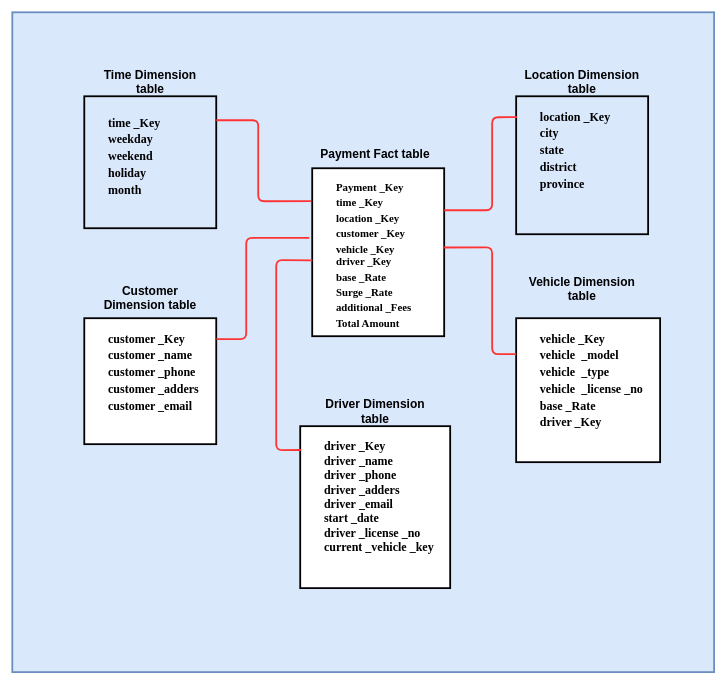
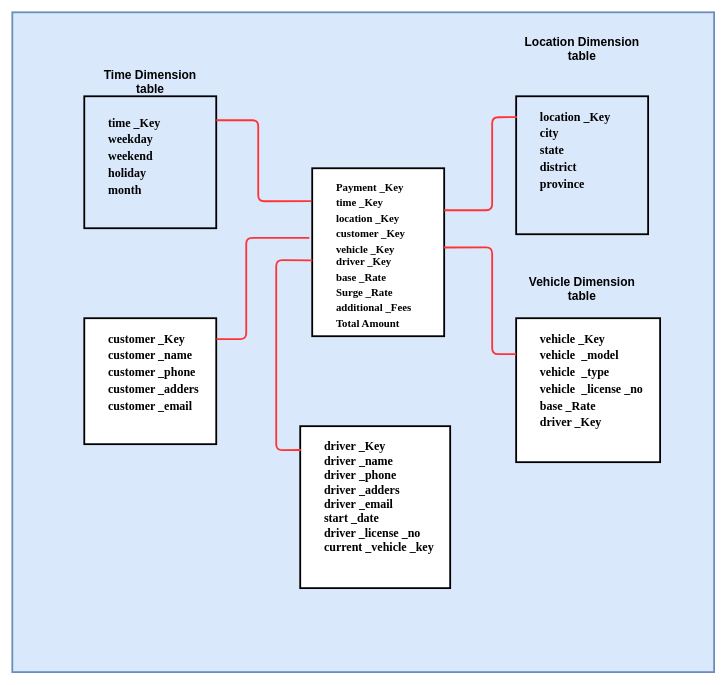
  <mxCell id="0" />
  <mxCell id="1" parent="0" />
  <mxCell id="2" value="" style="rounded=0;whiteSpace=wrap;html=1;strokeColor=#6c8ebf;strokeWidth=3;fillColor=#dae8fc;" parent="1" vertex="1"><mxGeometry width="1170" height="1100" as="geometry" x="20" y="20" /></mxCell>
  <mxCell id="3" value="&lt;p style=&quot;margin: 0px ; margin-top: 4px ; text-align: center ; text-decoration: underline&quot;&gt;&lt;/p&gt;&lt;p style=&quot;margin: 4px 0px 0px ; text-align: center&quot;&gt;&lt;b&gt;&lt;br&gt;&lt;/b&gt;&lt;/p&gt;&lt;blockquote style=&quot;margin: 0px 0px 0px 40px ; border: none ; padding: 0px ; font-size: 18px&quot;&gt;&lt;p style=&quot;margin: 4px 0px 0px&quot;&gt;&lt;font face=&quot;Times New Roman&quot; style=&quot;font-size: 18px&quot; color=&quot;#000000&quot;&gt;&lt;b&gt;Payment _Key&lt;/b&gt;&lt;/font&gt;&lt;/p&gt;&lt;p style=&quot;margin: 4px 0px 0px&quot;&gt;&lt;font face=&quot;Times New Roman&quot; style=&quot;font-size: 18px&quot; color=&quot;#000000&quot;&gt;&lt;b&gt;time _Key&lt;/b&gt;&lt;/font&gt;&lt;/p&gt;&lt;p style=&quot;margin: 4px 0px 0px&quot;&gt;&lt;b style=&quot;color: rgb(0 , 0 , 0) ; font-family: &amp;#34;times new roman&amp;#34;&quot;&gt;location _Key&lt;/b&gt;&lt;br&gt;&lt;/p&gt;&lt;p style=&quot;margin: 4px 0px 0px&quot;&gt;&lt;font face=&quot;Times New Roman&quot; style=&quot;font-size: 18px&quot; color=&quot;#000000&quot;&gt;&lt;b&gt;customer _Key&lt;/b&gt;&lt;/font&gt;&lt;/p&gt;&lt;p style=&quot;margin: 4px 0px 0px&quot;&gt;&lt;b style=&quot;color: rgb(0 , 0 , 0) ; font-family: &amp;#34;times new roman&amp;#34;&quot;&gt;vehicle _Key&lt;/b&gt;&lt;br&gt;&lt;/p&gt;&lt;div&gt;&lt;b style=&quot;color: rgb(0 , 0 , 0) ; font-family: &amp;#34;times new roman&amp;#34;&quot;&gt;driver _Key&lt;/b&gt;&lt;br&gt;&lt;/div&gt;&lt;p style=&quot;margin: 4px 0px 0px&quot;&gt;&lt;font face=&quot;Times New Roman&quot; style=&quot;font-size: 18px&quot; color=&quot;#000000&quot;&gt;&lt;b&gt;base _Rate&lt;/b&gt;&lt;/font&gt;&lt;/p&gt;&lt;p style=&quot;margin: 4px 0px 0px&quot;&gt;&lt;font face=&quot;Times New Roman&quot; style=&quot;font-size: 18px&quot; color=&quot;#000000&quot;&gt;&lt;b&gt;Surge _Rate&lt;/b&gt;&lt;/font&gt;&lt;/p&gt;&lt;p style=&quot;margin: 4px 0px 0px&quot;&gt;&lt;font face=&quot;Times New Roman&quot; style=&quot;font-size: 18px&quot; color=&quot;#000000&quot;&gt;&lt;b&gt;additional _Fees&lt;/b&gt;&lt;/font&gt;&lt;/p&gt;&lt;p style=&quot;margin: 4px 0px 0px&quot;&gt;&lt;font face=&quot;Times New Roman&quot; style=&quot;font-size: 18px&quot; color=&quot;#000000&quot;&gt;&lt;b&gt;Total Amount&lt;/b&gt;&lt;/font&gt;&lt;/p&gt;&lt;/blockquote&gt;" style="verticalAlign=top;align=left;overflow=fill;fontSize=12;fontFamily=Helvetica;html=1;strokeWidth=3;fillColor=#FFFFFF;strokeColor=#000000;fontColor=#333333;" parent="1" vertex="1"><mxGeometry x="520" y="280" width="220" height="280" as="geometry" /></mxCell>
  <mxCell id="4" value="&lt;p style=&quot;margin: 0px ; margin-top: 4px ; text-align: center ; text-decoration: underline&quot;&gt;&lt;/p&gt;&lt;p style=&quot;margin: 4px 0px 0px ; text-align: center&quot;&gt;&lt;b&gt;&lt;br&gt;&lt;/b&gt;&lt;/p&gt;&lt;blockquote style=&quot;margin: 0px 0px 0px 40px ; border: none ; padding: 0px ; font-size: 20px&quot;&gt;&lt;p style=&quot;margin: 4px 0px 0px&quot;&gt;&lt;font face=&quot;Times New Roman&quot; style=&quot;font-size: 20px&quot;&gt;&lt;b style=&quot;color: rgb(0 , 0 , 0)&quot;&gt;driver _Key&lt;/b&gt;&lt;br&gt;&lt;/font&gt;&lt;/p&gt;&lt;font face=&quot;Times New Roman&quot;&gt;&lt;b style=&quot;color: rgb(0 , 0 , 0)&quot;&gt;driver&amp;nbsp;&lt;/b&gt;&lt;b style=&quot;color: rgb(0 , 0 , 0)&quot;&gt;_name&lt;br&gt;&lt;/b&gt;&lt;b style=&quot;color: rgb(0 , 0 , 0)&quot;&gt;driver&amp;nbsp;&lt;/b&gt;&lt;b style=&quot;color: rgb(0 , 0 , 0)&quot;&gt;_phone&lt;br&gt;&lt;/b&gt;&lt;b style=&quot;color: rgb(0 , 0 , 0)&quot;&gt;driver&amp;nbsp;&lt;/b&gt;&lt;b style=&quot;color: rgb(0 , 0 , 0)&quot;&gt;_&lt;/b&gt;&lt;b style=&quot;color: rgb(0 , 0 , 0)&quot;&gt;adders&lt;br&gt;&lt;/b&gt;&lt;b style=&quot;color: rgb(0 , 0 , 0)&quot;&gt;driver&amp;nbsp;&lt;/b&gt;&lt;b style=&quot;color: rgb(0 , 0 , 0)&quot;&gt;_email&lt;/b&gt;&lt;/font&gt;&lt;/blockquote&gt;&lt;blockquote style=&quot;margin: 0px 0px 0px 40px ; border: none ; padding: 0px ; font-size: 20px&quot;&gt;&lt;font color=&quot;#000000&quot; face=&quot;Times New Roman&quot;&gt;&lt;b&gt;start _date&lt;/b&gt;&lt;/font&gt;&lt;/blockquote&gt;&lt;blockquote style=&quot;margin: 0px 0px 0px 40px ; border: none ; padding: 0px ; font-size: 20px&quot;&gt;&lt;font color=&quot;#000000&quot; face=&quot;Times New Roman&quot;&gt;&lt;b&gt;driver _license _no&lt;/b&gt;&lt;/font&gt;&lt;/blockquote&gt;&lt;blockquote style=&quot;margin: 0px 0px 0px 40px ; border: none ; padding: 0px ; font-size: 20px&quot;&gt;&lt;font color=&quot;#000000&quot; face=&quot;Times New Roman&quot;&gt;&lt;b&gt;current _vehicle _key&lt;/b&gt;&lt;/font&gt;&lt;/blockquote&gt;&lt;blockquote style=&quot;margin: 0px 0px 0px 40px ; border: none ; padding: 0px ; font-size: 20px&quot;&gt;&lt;font color=&quot;#000000&quot; face=&quot;Times New Roman&quot;&gt;&lt;b&gt;&lt;br&gt;&lt;/b&gt;&lt;/font&gt;&lt;/blockquote&gt;" style="verticalAlign=top;align=left;overflow=fill;fontSize=12;fontFamily=Helvetica;html=1;strokeWidth=3;fillColor=#FFFFFF;strokeColor=#000000;fontColor=#333333;" parent="1" vertex="1"><mxGeometry x="500" y="710" width="250" height="270" as="geometry" /></mxCell>
  <mxCell id="5" value="&lt;p style=&quot;margin: 0px ; margin-top: 4px ; text-align: center ; text-decoration: underline&quot;&gt;&lt;/p&gt;&lt;p style=&quot;margin: 4px 0px 0px ; text-align: center ; font-size: 20px&quot;&gt;&lt;b&gt;&lt;font style=&quot;font-size: 20px&quot;&gt;&lt;br&gt;&lt;/font&gt;&lt;/b&gt;&lt;/p&gt;&lt;blockquote style=&quot;margin: 0px 0px 0px 40px ; border: none ; padding: 0px ; font-size: 20px&quot;&gt;&lt;p style=&quot;margin: 4px 0px 0px&quot;&gt;&lt;font style=&quot;font-size: 20px&quot;&gt;&lt;b style=&quot;color: rgb(0 , 0 , 0) ; font-family: &amp;#34;times new roman&amp;#34;&quot;&gt;time _Key&lt;/b&gt;&lt;br&gt;&lt;/font&gt;&lt;/p&gt;&lt;p style=&quot;margin: 4px 0px 0px&quot;&gt;&lt;b style=&quot;color: rgb(0 , 0 , 0) ; font-family: &amp;#34;times new roman&amp;#34;&quot;&gt;&lt;font style=&quot;font-size: 20px&quot;&gt;weekday&lt;/font&gt;&lt;/b&gt;&lt;/p&gt;&lt;p style=&quot;margin: 4px 0px 0px&quot;&gt;&lt;b style=&quot;color: rgb(0 , 0 , 0) ; font-family: &amp;#34;times new roman&amp;#34;&quot;&gt;&lt;font style=&quot;font-size: 20px&quot;&gt;weekend&lt;/font&gt;&lt;/b&gt;&lt;/p&gt;&lt;p style=&quot;margin: 4px 0px 0px&quot;&gt;&lt;b style=&quot;color: rgb(0 , 0 , 0) ; font-family: &amp;#34;times new roman&amp;#34;&quot;&gt;&lt;font style=&quot;font-size: 20px&quot;&gt;holiday&lt;/font&gt;&lt;/b&gt;&lt;/p&gt;&lt;p style=&quot;margin: 4px 0px 0px&quot;&gt;&lt;font color=&quot;#000000&quot; face=&quot;Times New Roman&quot; style=&quot;font-size: 20px&quot;&gt;&lt;b&gt;month&lt;/b&gt;&lt;/font&gt;&lt;/p&gt;&lt;p style=&quot;margin: 4px 0px 0px&quot;&gt;&lt;br&gt;&lt;/p&gt;&lt;/blockquote&gt;" style="verticalAlign=top;align=left;overflow=fill;fontSize=12;fontFamily=Helvetica;html=1;strokeWidth=3;fillColor=#dae8fc;strokeColor=#000000;fontColor=#333333;" parent="1" vertex="1"><mxGeometry x="140" y="160" width="220" height="220" as="geometry" /></mxCell>
  <mxCell id="6" value="&lt;p style=&quot;margin: 0px ; margin-top: 4px ; text-align: center ; text-decoration: underline&quot;&gt;&lt;/p&gt;&lt;p style=&quot;margin: 4px 0px 0px ; text-align: center&quot;&gt;&lt;b&gt;&lt;br&gt;&lt;/b&gt;&lt;/p&gt;&lt;blockquote style=&quot;margin: 0px 0px 0px 40px ; border: none ; padding: 0px ; font-size: 20px&quot;&gt;&lt;p style=&quot;margin: 4px 0px 0px&quot;&gt;&lt;b style=&quot;color: rgb(0 , 0 , 0) ; font-family: &amp;#34;times new roman&amp;#34;&quot;&gt;location _Key&lt;/b&gt;&lt;br&gt;&lt;/p&gt;&lt;p style=&quot;margin: 4px 0px 0px&quot;&gt;&lt;font color=&quot;#000000&quot; face=&quot;Times New Roman&quot; style=&quot;font-size: 20px&quot;&gt;&lt;b&gt;city&lt;/b&gt;&lt;/font&gt;&lt;/p&gt;&lt;p style=&quot;margin: 4px 0px 0px&quot;&gt;&lt;font color=&quot;#000000&quot; face=&quot;Times New Roman&quot; style=&quot;font-size: 20px&quot;&gt;&lt;b&gt;state&lt;/b&gt;&lt;/font&gt;&lt;/p&gt;&lt;p style=&quot;margin: 4px 0px 0px&quot;&gt;&lt;font color=&quot;#000000&quot; face=&quot;Times New Roman&quot; style=&quot;font-size: 20px&quot;&gt;&lt;b&gt;district&lt;/b&gt;&lt;/font&gt;&lt;/p&gt;&lt;p style=&quot;margin: 4px 0px 0px&quot;&gt;&lt;font color=&quot;#000000&quot; face=&quot;Times New Roman&quot; style=&quot;font-size: 20px&quot;&gt;&lt;b&gt;province&lt;/b&gt;&lt;/font&gt;&lt;/p&gt;&lt;/blockquote&gt;" style="verticalAlign=top;align=left;overflow=fill;fontSize=12;fontFamily=Helvetica;html=1;strokeWidth=3;fillColor=#dae8fc;strokeColor=#000000;fontColor=#333333;" parent="1" vertex="1"><mxGeometry x="860" y="160" width="220" height="230" as="geometry" /></mxCell>
  <mxCell id="7" value="&lt;p style=&quot;margin: 0px ; margin-top: 4px ; text-align: center ; text-decoration: underline&quot;&gt;&lt;/p&gt;&lt;p style=&quot;margin: 4px 0px 0px ; text-align: center&quot;&gt;&lt;b&gt;&lt;br&gt;&lt;/b&gt;&lt;/p&gt;&lt;blockquote style=&quot;margin: 0px 0px 0px 40px ; border: none ; padding: 0px ; font-size: 20px&quot;&gt;&lt;p style=&quot;margin: 4px 0px 0px&quot;&gt;&lt;b style=&quot;color: rgb(0 , 0 , 0) ; font-family: &amp;#34;times new roman&amp;#34;&quot;&gt;customer _Key&lt;/b&gt;&lt;br&gt;&lt;/p&gt;&lt;p style=&quot;margin: 4px 0px 0px&quot;&gt;&lt;b style=&quot;color: rgb(0 , 0 , 0) ; font-family: &amp;#34;times new roman&amp;#34;&quot;&gt;customer _name&lt;/b&gt;&lt;br&gt;&lt;/p&gt;&lt;p style=&quot;margin: 4px 0px 0px&quot;&gt;&lt;b style=&quot;color: rgb(0 , 0 , 0) ; font-family: &amp;#34;times new roman&amp;#34;&quot;&gt;customer _phone&lt;/b&gt;&lt;b style=&quot;color: rgb(0 , 0 , 0) ; font-family: &amp;#34;times new roman&amp;#34;&quot;&gt;&lt;br&gt;&lt;/b&gt;&lt;/p&gt;&lt;p style=&quot;margin: 4px 0px 0px&quot;&gt;&lt;b style=&quot;color: rgb(0 , 0 , 0) ; font-family: &amp;#34;times new roman&amp;#34;&quot;&gt;customer _&lt;/b&gt;&lt;b style=&quot;color: rgb(0 , 0 , 0) ; font-family: &amp;#34;times new roman&amp;#34;&quot;&gt;adders&lt;/b&gt;&lt;/p&gt;&lt;p style=&quot;margin: 4px 0px 0px&quot;&gt;&lt;b style=&quot;color: rgb(0 , 0 , 0) ; font-family: &amp;#34;times new roman&amp;#34;&quot;&gt;customer _email&lt;/b&gt;&lt;b style=&quot;color: rgb(0 , 0 , 0) ; font-family: &amp;#34;times new roman&amp;#34;&quot;&gt;&lt;br&gt;&lt;/b&gt;&lt;/p&gt;&lt;p style=&quot;margin: 4px 0px 0px&quot;&gt;&lt;b style=&quot;color: rgb(0 , 0 , 0) ; font-family: &amp;#34;times new roman&amp;#34;&quot;&gt;&lt;br&gt;&lt;/b&gt;&lt;/p&gt;&lt;/blockquote&gt;" style="verticalAlign=top;align=left;overflow=fill;fontSize=12;fontFamily=Helvetica;html=1;strokeWidth=3;fillColor=#FFFFFF;strokeColor=#000000;fontColor=#333333;" parent="1" vertex="1"><mxGeometry x="140" y="530" width="220" height="210" as="geometry" /></mxCell>
  <mxCell id="8" value="&lt;p style=&quot;margin: 0px ; margin-top: 4px ; text-align: center ; text-decoration: underline&quot;&gt;&lt;/p&gt;&lt;p style=&quot;margin: 4px 0px 0px ; text-align: center&quot;&gt;&lt;b&gt;&lt;br&gt;&lt;/b&gt;&lt;/p&gt;&lt;blockquote style=&quot;margin: 0px 0px 0px 40px ; border: none ; padding: 0px ; font-size: 20px&quot;&gt;&lt;p style=&quot;margin: 4px 0px 0px&quot;&gt;&lt;b style=&quot;color: rgb(0 , 0 , 0) ; font-family: &amp;#34;times new roman&amp;#34;&quot;&gt;vehicle _Key&lt;/b&gt;&lt;/p&gt;&lt;p style=&quot;margin: 4px 0px 0px&quot;&gt;&lt;b style=&quot;color: rgb(0 , 0 , 0) ; font-family: &amp;#34;times new roman&amp;#34;&quot;&gt;vehicle&amp;nbsp; _model&lt;/b&gt;&lt;b style=&quot;color: rgb(0 , 0 , 0) ; font-family: &amp;#34;times new roman&amp;#34;&quot;&gt;&lt;br&gt;&lt;/b&gt;&lt;/p&gt;&lt;p style=&quot;margin: 4px 0px 0px&quot;&gt;&lt;b style=&quot;color: rgb(0 , 0 , 0) ; font-family: &amp;#34;times new roman&amp;#34;&quot;&gt;vehicle&amp;nbsp; _type&lt;/b&gt;&lt;b style=&quot;color: rgb(0 , 0 , 0) ; font-family: &amp;#34;times new roman&amp;#34;&quot;&gt;&lt;br&gt;&lt;/b&gt;&lt;/p&gt;&lt;p style=&quot;margin: 4px 0px 0px&quot;&gt;&lt;b style=&quot;color: rgb(0 , 0 , 0) ; font-family: &amp;#34;times new roman&amp;#34;&quot;&gt;vehicle&amp;nbsp; _license _no&lt;/b&gt;&lt;b style=&quot;color: rgb(0 , 0 , 0) ; font-family: &amp;#34;times new roman&amp;#34;&quot;&gt;&lt;br&gt;&lt;/b&gt;&lt;/p&gt;&lt;p style=&quot;margin: 4px 0px 0px&quot;&gt;&lt;b style=&quot;color: rgb(0 , 0 , 0) ; font-family: &amp;#34;times new roman&amp;#34;&quot;&gt;base _Rate&lt;/b&gt;&lt;br&gt;&lt;/p&gt;&lt;p style=&quot;margin: 4px 0px 0px&quot;&gt;&lt;b style=&quot;color: rgb(0 , 0 , 0) ; font-family: &amp;#34;times new roman&amp;#34;&quot;&gt;driver _Key&lt;/b&gt;&lt;/p&gt;&lt;div&gt;&lt;b style=&quot;color: rgb(0 , 0 , 0) ; font-family: &amp;#34;times new roman&amp;#34;&quot;&gt;&lt;br&gt;&lt;/b&gt;&lt;/div&gt;&lt;p style=&quot;margin: 4px 0px 0px&quot;&gt;&lt;b style=&quot;color: rgb(0 , 0 , 0) ; font-family: &amp;#34;times new roman&amp;#34;&quot;&gt;&lt;br&gt;&lt;/b&gt;&lt;/p&gt;&lt;p style=&quot;margin: 4px 0px 0px&quot;&gt;&lt;br&gt;&lt;/p&gt;&lt;/blockquote&gt;" style="verticalAlign=top;align=left;overflow=fill;fontSize=12;fontFamily=Helvetica;html=1;strokeWidth=3;fillColor=#FFFFFF;strokeColor=#000000;fontColor=#333333;" parent="1" vertex="1"><mxGeometry x="860" y="530" width="240" height="240" as="geometry" /></mxCell>
- <mxCell id="9" value="&lt;b&gt;&lt;font style=&quot;font-size: 20px&quot;&gt;Payment Fact table&lt;/font&gt;&lt;/b&gt;" style="text;html=1;strokeColor=none;fillColor=none;align=center;verticalAlign=middle;whiteSpace=wrap;rounded=0;" parent="1" vertex="1"><mxGeometry x="525" y="230" width="200" height="50" as="geometry" /></mxCell>
  <mxCell id="10" value="&lt;b&gt;&lt;font style=&quot;font-size: 20px&quot;&gt;Time Dimension table&lt;/font&gt;&lt;/b&gt;" style="text;html=1;strokeColor=none;fillColor=none;align=center;verticalAlign=middle;whiteSpace=wrap;rounded=0;" parent="1" vertex="1"><mxGeometry x="150" y="110" width="200" height="50" as="geometry" /></mxCell>
- <mxCell id="11" value="&lt;b&gt;&lt;font style=&quot;font-size: 20px&quot;&gt;Location Dimension table&lt;/font&gt;&lt;/b&gt;" style="text;html=1;strokeColor=none;fillColor=none;align=center;verticalAlign=middle;whiteSpace=wrap;rounded=0;" parent="1" vertex="1"><mxGeometry x="870" y="110" width="200" height="50" as="geometry" /></mxCell>
- <mxCell id="12" value="&lt;b&gt;&lt;font style=&quot;font-size: 20px&quot;&gt;Driver Dimension table&lt;/font&gt;&lt;/b&gt;" style="text;html=1;strokeColor=none;fillColor=none;align=center;verticalAlign=middle;whiteSpace=wrap;rounded=0;" parent="1" vertex="1"><mxGeometry x="525" y="660" width="200" height="50" as="geometry" /></mxCell>
+ <mxCell id="11" value="&lt;b&gt;&lt;font style=&quot;font-size: 20px&quot;&gt;Location Dimension table&lt;/font&gt;&lt;/b&gt;" style="text;html=1;strokeColor=none;fillColor=none;align=center;verticalAlign=middle;whiteSpace=wrap;rounded=0;" parent="1" vertex="1"><mxGeometry x="870" y="55" width="200" height="50" as="geometry" /></mxCell>
  <mxCell id="13" value="&lt;b&gt;&lt;font style=&quot;font-size: 20px&quot;&gt;Vehicle Dimension table&lt;/font&gt;&lt;/b&gt;" style="text;html=1;strokeColor=none;fillColor=none;align=center;verticalAlign=middle;whiteSpace=wrap;rounded=0;" parent="1" vertex="1"><mxGeometry x="870" y="455" width="200" height="50" as="geometry" /></mxCell>
- <mxCell id="14" value="&lt;b&gt;&lt;font style=&quot;font-size: 20px&quot;&gt;Customer Dimension table&lt;/font&gt;&lt;/b&gt;" style="text;html=1;strokeColor=none;fillColor=none;align=center;verticalAlign=middle;whiteSpace=wrap;rounded=0;" parent="1" vertex="1"><mxGeometry x="150" y="470" width="200" height="50" as="geometry" /></mxCell>
  <mxCell id="15" value="" style="endArrow=none;html=1;exitX=-0.01;exitY=0.196;exitDx=0;exitDy=0;exitPerimeter=0;strokeWidth=3;strokeColor=#FF3333;" parent="1" source="3" edge="1"><mxGeometry width="50" height="50" relative="1" as="geometry"><mxPoint x="560" y="360" as="sourcePoint" /><mxPoint x="360" y="200" as="targetPoint" /><Array as="points"><mxPoint x="430" y="335" /><mxPoint x="430" y="200" /></Array></mxGeometry></mxCell>
  <mxCell id="16" value="" style="endArrow=none;html=1;strokeColor=#FF3333;strokeWidth=3;entryX=0.007;entryY=0.151;entryDx=0;entryDy=0;exitX=1;exitY=0.25;exitDx=0;exitDy=0;entryPerimeter=0;" parent="1" source="3" target="6" edge="1"><mxGeometry width="50" height="50" relative="1" as="geometry"><mxPoint x="560" y="490" as="sourcePoint" /><mxPoint x="610" y="440" as="targetPoint" /><Array as="points"><mxPoint x="820" y="350" /><mxPoint x="820" y="195" /></Array></mxGeometry></mxCell>
  <mxCell id="17" value="" style="endArrow=none;html=1;strokeColor=#FF3333;strokeWidth=3;exitX=1.001;exitY=0.166;exitDx=0;exitDy=0;exitPerimeter=0;entryX=-0.022;entryY=0.414;entryDx=0;entryDy=0;entryPerimeter=0;" parent="1" source="7" target="3" edge="1"><mxGeometry width="50" height="50" relative="1" as="geometry"><mxPoint x="560" y="490" as="sourcePoint" /><mxPoint x="610" y="440" as="targetPoint" /><Array as="points"><mxPoint x="410" y="565" /><mxPoint x="410" y="396" /></Array></mxGeometry></mxCell>
  <mxCell id="18" value="" style="endArrow=none;html=1;strokeColor=#FF3333;strokeWidth=3;exitX=0;exitY=0.25;exitDx=0;exitDy=0;entryX=0.996;entryY=0.472;entryDx=0;entryDy=0;entryPerimeter=0;" parent="1" source="8" target="3" edge="1"><mxGeometry width="50" height="50" relative="1" as="geometry"><mxPoint x="560" y="610" as="sourcePoint" /><mxPoint x="610" y="560" as="targetPoint" /><Array as="points"><mxPoint x="820" y="590" /><mxPoint x="820" y="412" /></Array></mxGeometry></mxCell>
  <mxCell id="19" value="" style="endArrow=none;html=1;strokeColor=#FF3333;strokeWidth=3;entryX=0.001;entryY=0.548;entryDx=0;entryDy=0;exitX=0.006;exitY=0.147;exitDx=0;exitDy=0;exitPerimeter=0;entryPerimeter=0;" parent="1" source="4" target="3" edge="1"><mxGeometry width="50" height="50" relative="1" as="geometry"><mxPoint x="560" y="610" as="sourcePoint" /><mxPoint x="610" y="560" as="targetPoint" /><Array as="points"><mxPoint x="460" y="750" /><mxPoint x="460" y="433" /></Array></mxGeometry></mxCell>
